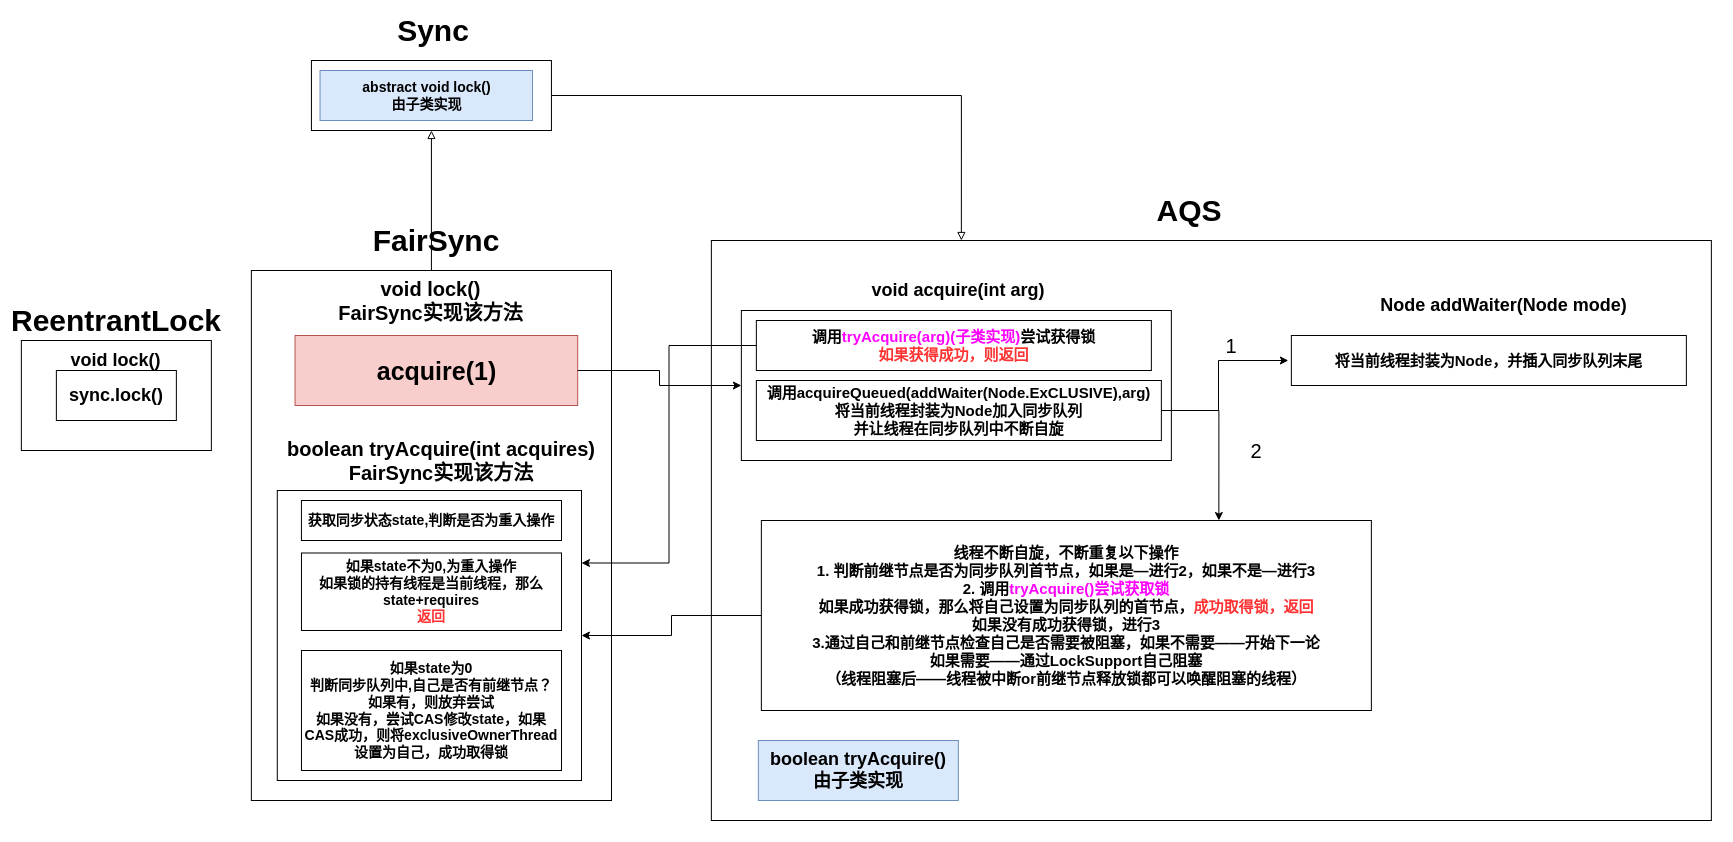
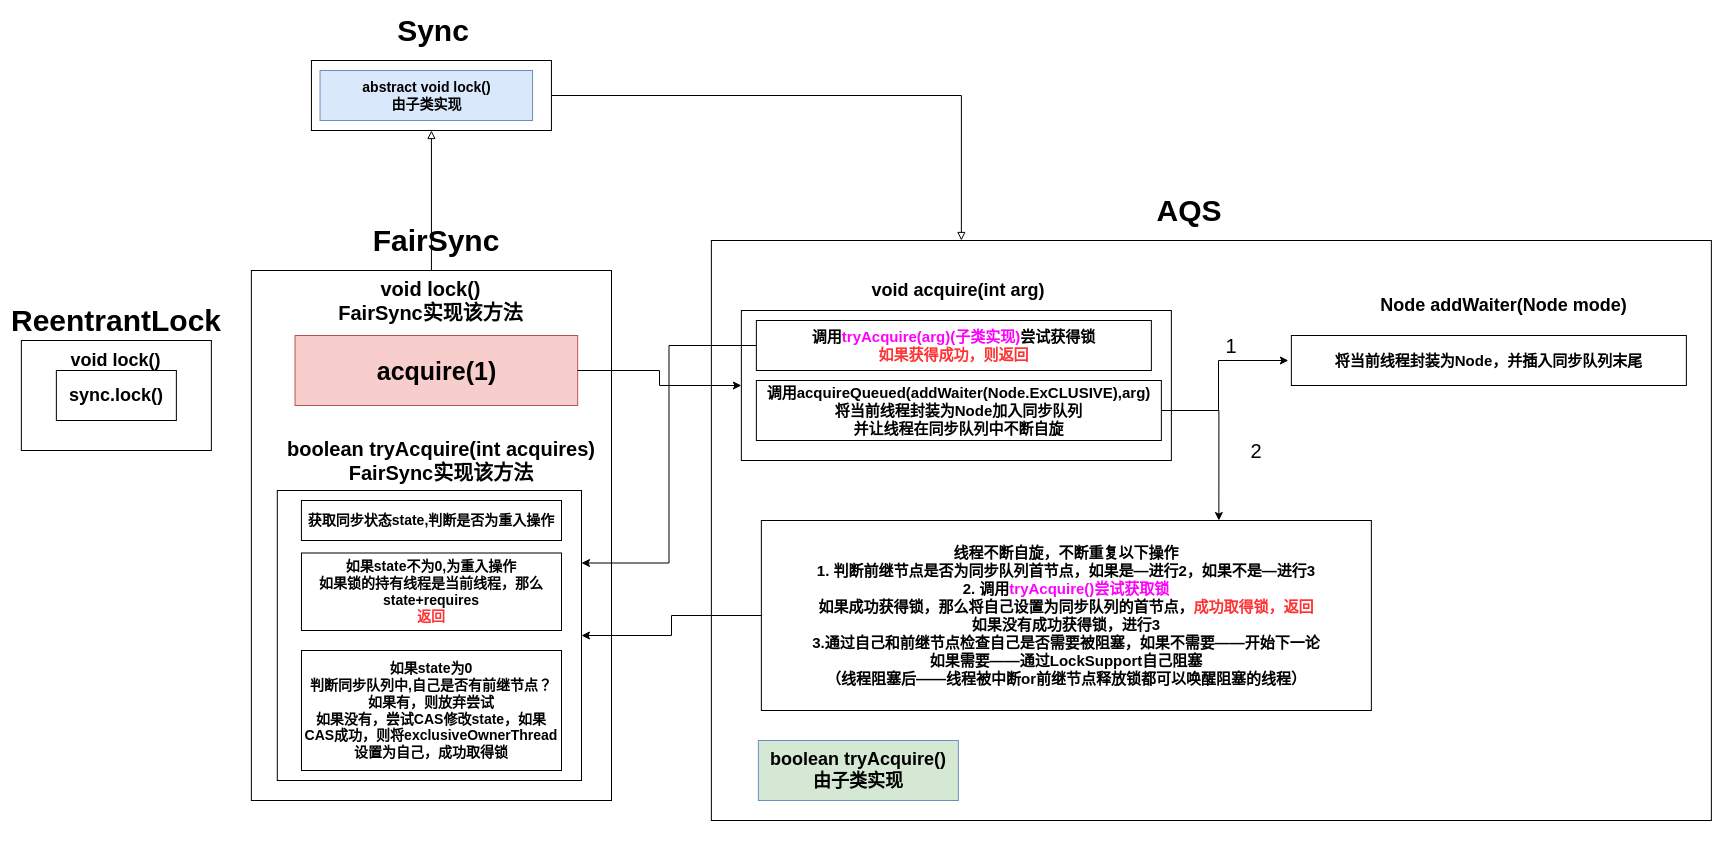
  <mxCell id="0" />
  <mxCell id="1" parent="0" />
  <mxCell id="2" value="" style="rounded=0;whiteSpace=wrap;html=1;" parent="1" vertex="1"><mxGeometry x="20.86" y="340" width="190" height="110" as="geometry" /></mxCell>
  <mxCell id="3" value="&lt;b&gt;&lt;font style=&quot;font-size: 30px&quot;&gt;ReentrantLock&lt;/font&gt;&lt;/b&gt;" style="text;html=1;strokeColor=none;fillColor=none;align=center;verticalAlign=middle;whiteSpace=wrap;rounded=0;" parent="1" vertex="1"><mxGeometry x="95.86" y="310" width="40" height="20" as="geometry" /></mxCell>
  <mxCell id="4" value="&lt;b&gt;&lt;font style=&quot;font-size: 18px&quot;&gt;sync.lock()&lt;/font&gt;&lt;/b&gt;" style="rounded=0;whiteSpace=wrap;html=1;" parent="1" vertex="1"><mxGeometry x="55.86" y="370" width="120" height="50" as="geometry" /></mxCell>
  <mxCell id="5" value="&lt;b&gt;&lt;font style=&quot;font-size: 18px&quot;&gt;void lock()&lt;/font&gt;&lt;/b&gt;" style="text;html=1;strokeColor=none;fillColor=none;align=center;verticalAlign=middle;whiteSpace=wrap;rounded=0;" parent="1" vertex="1"><mxGeometry x="68.36" y="350" width="95" height="20" as="geometry" /></mxCell>
  <mxCell id="6" style="edgeStyle=orthogonalEdgeStyle;rounded=0;orthogonalLoop=1;jettySize=auto;html=1;exitX=0.5;exitY=0;exitDx=0;exitDy=0;entryX=0.5;entryY=1;entryDx=0;entryDy=0;endArrow=block;endFill=0;" parent="1" source="7" target="12" edge="1"><mxGeometry relative="1" as="geometry" /></mxCell>
  <mxCell id="7" value="" style="rounded=0;whiteSpace=wrap;html=1;" parent="1" vertex="1"><mxGeometry x="250.86" y="270" width="360.14" height="530" as="geometry" /></mxCell>
  <mxCell id="8" value="&lt;b&gt;&lt;font style=&quot;font-size: 30px&quot;&gt;FairSync&lt;/font&gt;&lt;/b&gt;" style="text;html=1;strokeColor=none;fillColor=none;align=center;verticalAlign=middle;whiteSpace=wrap;rounded=0;" parent="1" vertex="1"><mxGeometry x="415.86" y="230" width="40" height="20" as="geometry" /></mxCell>
  <mxCell id="9" value="&lt;b&gt;&lt;font style=&quot;font-size: 25px&quot;&gt;acquire(1)&lt;/font&gt;&lt;/b&gt;" style="rounded=0;whiteSpace=wrap;html=1;fillColor=#f8cecc;strokeColor=#b85450;" parent="1" vertex="1"><mxGeometry x="294.54" y="335" width="282.64" height="70" as="geometry" /></mxCell>
  <mxCell id="10" value="&lt;b style=&quot;font-size: 20px&quot;&gt;&lt;font style=&quot;font-size: 20px&quot;&gt;void lock()&lt;br&gt;FairSync实现该方法&lt;br&gt;&lt;/font&gt;&lt;/b&gt;" style="text;html=1;strokeColor=none;fillColor=none;align=center;verticalAlign=middle;whiteSpace=wrap;rounded=0;" parent="1" vertex="1"><mxGeometry x="323.36" y="290" width="215" height="20" as="geometry" /></mxCell>
  <mxCell id="11" style="edgeStyle=orthogonalEdgeStyle;rounded=0;orthogonalLoop=1;jettySize=auto;html=1;exitX=1;exitY=0.5;exitDx=0;exitDy=0;entryX=0.25;entryY=0;entryDx=0;entryDy=0;endArrow=block;endFill=0;" parent="1" source="12" target="15" edge="1"><mxGeometry relative="1" as="geometry" /></mxCell>
  <mxCell id="12" value="" style="rounded=0;whiteSpace=wrap;html=1;" parent="1" vertex="1"><mxGeometry x="310.93" y="60" width="240" height="70" as="geometry" /></mxCell>
  <mxCell id="13" value="&lt;b&gt;&lt;font style=&quot;font-size: 30px&quot;&gt;Sync&lt;/font&gt;&lt;/b&gt;" style="text;html=1;strokeColor=none;fillColor=none;align=center;verticalAlign=middle;whiteSpace=wrap;rounded=0;" parent="1" vertex="1"><mxGeometry x="413.29" y="20" width="40" height="20" as="geometry" /></mxCell>
  <mxCell id="14" value="&lt;b&gt;&lt;font style=&quot;font-size: 14px&quot;&gt;abstract void lock()&lt;br&gt;由子类实现&lt;br&gt;&lt;/font&gt;&lt;/b&gt;" style="rounded=0;whiteSpace=wrap;html=1;fillColor=#dae8fc;strokeColor=#6c8ebf;" parent="1" vertex="1"><mxGeometry x="319.54" y="70" width="212.5" height="50" as="geometry" /></mxCell>
  <mxCell id="15" value="" style="rounded=0;whiteSpace=wrap;html=1;" parent="1" vertex="1"><mxGeometry x="710.86" y="240" width="1000" height="580" as="geometry" /></mxCell>
  <mxCell id="16" value="&lt;b&gt;&lt;font style=&quot;font-size: 30px&quot;&gt;AQS&lt;/font&gt;&lt;/b&gt;" style="text;html=1;strokeColor=none;fillColor=none;align=center;verticalAlign=middle;whiteSpace=wrap;rounded=0;" parent="1" vertex="1"><mxGeometry x="1168.86" y="200" width="40" height="20" as="geometry" /></mxCell>
  <mxCell id="17" value="" style="rounded=0;whiteSpace=wrap;html=1;" parent="1" vertex="1"><mxGeometry x="740.86" y="310" width="430" height="150" as="geometry" /></mxCell>
  <mxCell id="18" value="&lt;b&gt;&lt;font style=&quot;font-size: 18px&quot;&gt;void acquire(int arg)&lt;/font&gt;&lt;/b&gt;" style="text;html=1;strokeColor=none;fillColor=none;align=center;verticalAlign=middle;whiteSpace=wrap;rounded=0;" parent="1" vertex="1"><mxGeometry x="850.36" y="280" width="216" height="20" as="geometry" /></mxCell>
  <mxCell id="19" style="edgeStyle=orthogonalEdgeStyle;rounded=0;orthogonalLoop=1;jettySize=auto;html=1;exitX=0;exitY=0.5;exitDx=0;exitDy=0;entryX=1;entryY=0.25;entryDx=0;entryDy=0;" parent="1" source="20" target="33" edge="1"><mxGeometry relative="1" as="geometry" /></mxCell>
  <mxCell id="20" value="&lt;b style=&quot;font-size: 15px&quot;&gt;调用&lt;font color=&quot;#ff00ff&quot;&gt;tryAcquire(arg)(子类实现)&lt;/font&gt;尝试获得锁&lt;br&gt;&lt;font color=&quot;#ff3333&quot;&gt;如果获得成功，&lt;font style=&quot;font-size: 15px&quot;&gt;则返回&lt;/font&gt;&lt;/font&gt;&lt;/b&gt;" style="rounded=0;whiteSpace=wrap;html=1;" parent="1" vertex="1"><mxGeometry x="755.86" y="320" width="395" height="50" as="geometry" /></mxCell>
  <mxCell id="21" style="edgeStyle=orthogonalEdgeStyle;rounded=0;orthogonalLoop=1;jettySize=auto;html=1;exitX=1;exitY=0.5;exitDx=0;exitDy=0;" parent="1" edge="1"><mxGeometry relative="1" as="geometry"><mxPoint x="1157.86" y="410" as="sourcePoint" /><mxPoint x="1287.86" y="360" as="targetPoint" /><Array as="points"><mxPoint x="1218" y="410" /><mxPoint x="1218" y="360" /></Array></mxGeometry></mxCell>
  <mxCell id="22" style="edgeStyle=orthogonalEdgeStyle;rounded=0;orthogonalLoop=1;jettySize=auto;html=1;exitX=1;exitY=0.5;exitDx=0;exitDy=0;entryX=0.75;entryY=0;entryDx=0;entryDy=0;" parent="1" source="23" target="28" edge="1"><mxGeometry relative="1" as="geometry" /></mxCell>
  <mxCell id="23" value="&lt;b&gt;&lt;font style=&quot;font-size: 15px&quot;&gt;调用acquireQueued(addWaiter(Node.ExCLUSIVE),arg)&lt;br&gt;将当前线程封装为Node加入同步队列&lt;br&gt;并让线程在同步队列中不断自旋&lt;br&gt;&lt;/font&gt;&lt;/b&gt;" style="rounded=0;whiteSpace=wrap;html=1;" parent="1" vertex="1"><mxGeometry x="755.86" y="380" width="405" height="60" as="geometry" /></mxCell>
  <mxCell id="24" value="&lt;b&gt;&lt;font style=&quot;font-size: 18px&quot;&gt;Node addWaiter(Node mode)&lt;/font&gt;&lt;/b&gt;" style="text;html=1;strokeColor=none;fillColor=none;align=center;verticalAlign=middle;whiteSpace=wrap;rounded=0;" parent="1" vertex="1"><mxGeometry x="1372.86" y="295" width="260.5" height="20" as="geometry" /></mxCell>
  <mxCell id="25" value="&lt;span style=&quot;font-size: 15px&quot;&gt;&lt;b&gt;将当前线程封装为Node，并插入同步队列末尾&lt;/b&gt;&lt;/span&gt;" style="rounded=0;whiteSpace=wrap;html=1;" parent="1" vertex="1"><mxGeometry x="1290.86" y="335" width="395" height="50" as="geometry" /></mxCell>
  <mxCell id="26" value="&lt;font style=&quot;font-size: 20px&quot;&gt;1&lt;/font&gt;" style="text;html=1;strokeColor=none;fillColor=none;align=center;verticalAlign=middle;whiteSpace=wrap;rounded=0;" parent="1" vertex="1"><mxGeometry x="1210.86" y="335" width="40" height="20" as="geometry" /></mxCell>
  <mxCell id="27" style="edgeStyle=orthogonalEdgeStyle;rounded=0;orthogonalLoop=1;jettySize=auto;html=1;exitX=0;exitY=0.5;exitDx=0;exitDy=0;entryX=1;entryY=0.5;entryDx=0;entryDy=0;" parent="1" source="28" target="33" edge="1"><mxGeometry relative="1" as="geometry" /></mxCell>
  <mxCell id="28" value="&lt;b style=&quot;font-size: 15px&quot;&gt;线程不断自旋，不断重复以下操作&lt;br&gt;1. 判断前继节点是否为同步队列首节点，如果是—进行2，如果不是—进行3&lt;br&gt;2. 调用&lt;font color=&quot;#ff00ff&quot;&gt;tryAcquire()尝试获取锁&lt;br&gt;&lt;/font&gt;如果成功获得锁，那么将自己设置为同步队列的首节点，&lt;font color=&quot;#ff3333&quot;&gt;成功取得锁，返回&lt;br&gt;&lt;/font&gt;如果没有成功获得锁，进行3&lt;br&gt;3.通过自己和前继节点检查自己是否需要被阻塞，如果不需要——开始下一论&lt;br&gt;如果需要——通过LockSupport自己阻塞&lt;br&gt;（线程阻塞后——线程被中断or前继节点释放锁都可以唤醒阻塞的线程）&lt;br&gt;&lt;/b&gt;" style="rounded=0;whiteSpace=wrap;html=1;" parent="1" vertex="1"><mxGeometry x="760.86" y="520" width="610" height="190" as="geometry" /></mxCell>
  <mxCell id="29" value="&lt;font style=&quot;font-size: 20px&quot;&gt;2&lt;/font&gt;" style="text;html=1;strokeColor=none;fillColor=none;align=center;verticalAlign=middle;whiteSpace=wrap;rounded=0;" parent="1" vertex="1"><mxGeometry x="1235.86" y="440" width="40" height="20" as="geometry" /></mxCell>
- <mxCell id="30" value="&lt;b&gt;&lt;font style=&quot;font-size: 18px&quot;&gt;boolean tryAcquire()&lt;br&gt;由子类实现&lt;br&gt;&lt;/font&gt;&lt;/b&gt;" style="rounded=0;whiteSpace=wrap;html=1;fillColor=#dae8fc;strokeColor=#6c8ebf;" parent="1" vertex="1"><mxGeometry x="757.86" y="740" width="200" height="60" as="geometry" /></mxCell>
+ <mxCell id="30" value="&lt;b&gt;&lt;font style=&quot;font-size: 18px&quot;&gt;boolean tryAcquire()&lt;br&gt;由子类实现&lt;br&gt;&lt;/font&gt;&lt;/b&gt;" style="rounded=0;whiteSpace=wrap;html=1;fillColor=#d5e8d4;strokeColor=#6c8ebf;" parent="1" vertex="1"><mxGeometry x="757.86" y="740" width="200" height="60" as="geometry" /></mxCell>
  <mxCell id="31" style="edgeStyle=orthogonalEdgeStyle;rounded=0;orthogonalLoop=1;jettySize=auto;html=1;exitX=1;exitY=0.5;exitDx=0;exitDy=0;entryX=0;entryY=0.5;entryDx=0;entryDy=0;" parent="1" source="9" target="17" edge="1"><mxGeometry relative="1" as="geometry" /></mxCell>
  <mxCell id="32" value="&lt;b style=&quot;font-size: 20px&quot;&gt;&lt;font style=&quot;font-size: 20px&quot;&gt;boolean tryAcquire(int acquires)&lt;br&gt;FairSync实现该方法&lt;br&gt;&lt;/font&gt;&lt;/b&gt;" style="text;html=1;strokeColor=none;fillColor=none;align=center;verticalAlign=middle;whiteSpace=wrap;rounded=0;" parent="1" vertex="1"><mxGeometry x="272" y="450" width="337.71" height="20" as="geometry" /></mxCell>
  <mxCell id="33" value="" style="rounded=0;whiteSpace=wrap;html=1;" parent="1" vertex="1"><mxGeometry x="276.79" y="490" width="304.21" height="290" as="geometry" /></mxCell>
  <mxCell id="34" value="&lt;b&gt;&lt;font style=&quot;font-size: 14px&quot;&gt;获取同步状态state,判断是否为重入操作&lt;/font&gt;&lt;/b&gt;" style="rounded=0;whiteSpace=wrap;html=1;" parent="1" vertex="1"><mxGeometry x="300.93" y="500" width="260.07" height="40" as="geometry" /></mxCell>
  <mxCell id="35" value="&lt;span style=&quot;font-size: 14px&quot;&gt;&lt;b&gt;如果state不为0,为重入操作&lt;br&gt;如果锁的持有线程是当前线程，那么state+requires&lt;br&gt;&lt;font color=&quot;#ff3333&quot;&gt;返回&lt;/font&gt;&lt;br&gt;&lt;/b&gt;&lt;/span&gt;" style="rounded=0;whiteSpace=wrap;html=1;" parent="1" vertex="1"><mxGeometry x="300.97" y="552.5" width="260.03" height="77.5" as="geometry" /></mxCell>
  <mxCell id="36" value="&lt;span style=&quot;font-size: 14px&quot;&gt;&lt;b&gt;如果state为0&lt;br&gt;判断同步队列中,自己是否有前继节点？&lt;br&gt;如果有，则放弃尝试&lt;br&gt;如果没有，尝试CAS修改state，如果CAS成功，则将exclusiveOwnerThread设置为自己，成功取得锁&lt;br&gt;&lt;/b&gt;&lt;/span&gt;" style="rounded=0;whiteSpace=wrap;html=1;" parent="1" vertex="1"><mxGeometry x="300.97" y="650" width="260.03" height="120" as="geometry" /></mxCell>
